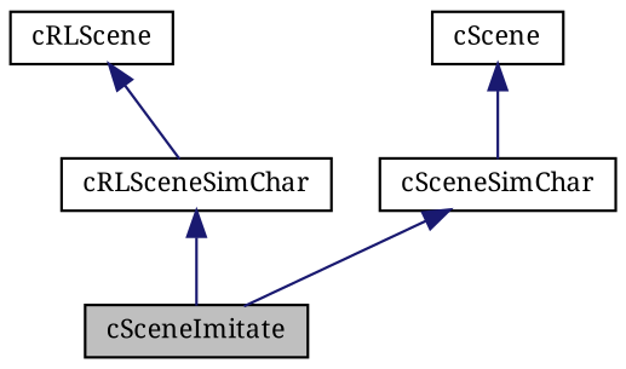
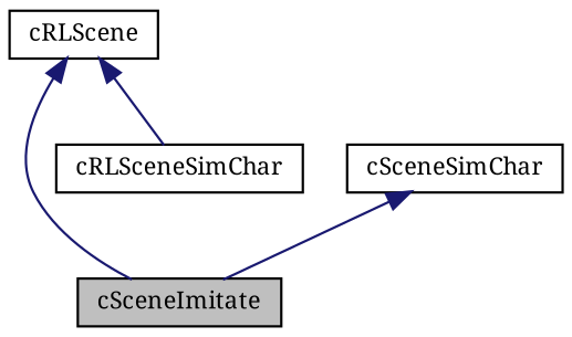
  digraph {
    fontname="Noto Serif"
    node [color=black fillcolor=white fontname="Noto Serif" fontsize=10 shape=record style=filled]
    edge [color=midnightblue dir=back fontname="Noto Serif" fontsize=10 labelfontname=Helvetica labelfontsize=10 style=solid]
    n1 [fillcolor=grey75 fontcolor=black height=0.2 label=cSceneImitate width=0.4]
    n2 [height=0.2 label=cRLSceneSimChar width=0.4]
    n3 [height=0.2 label=cRLScene width=0.4]
-   n4 [height=0.2 label=cScene width=0.4]
    n5 [height=0.2 label=cSceneSimChar width=0.4]
-   n2 -> n1
+   n3 -> n1
    n3 -> n2
-   n4 -> n5
    n5 -> n1
  }
